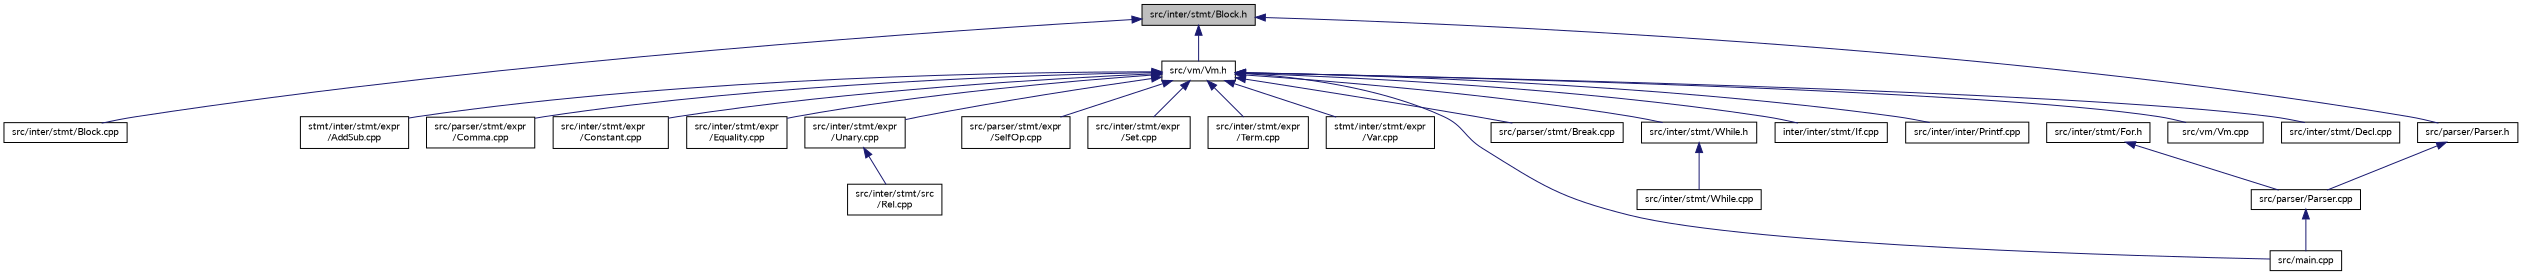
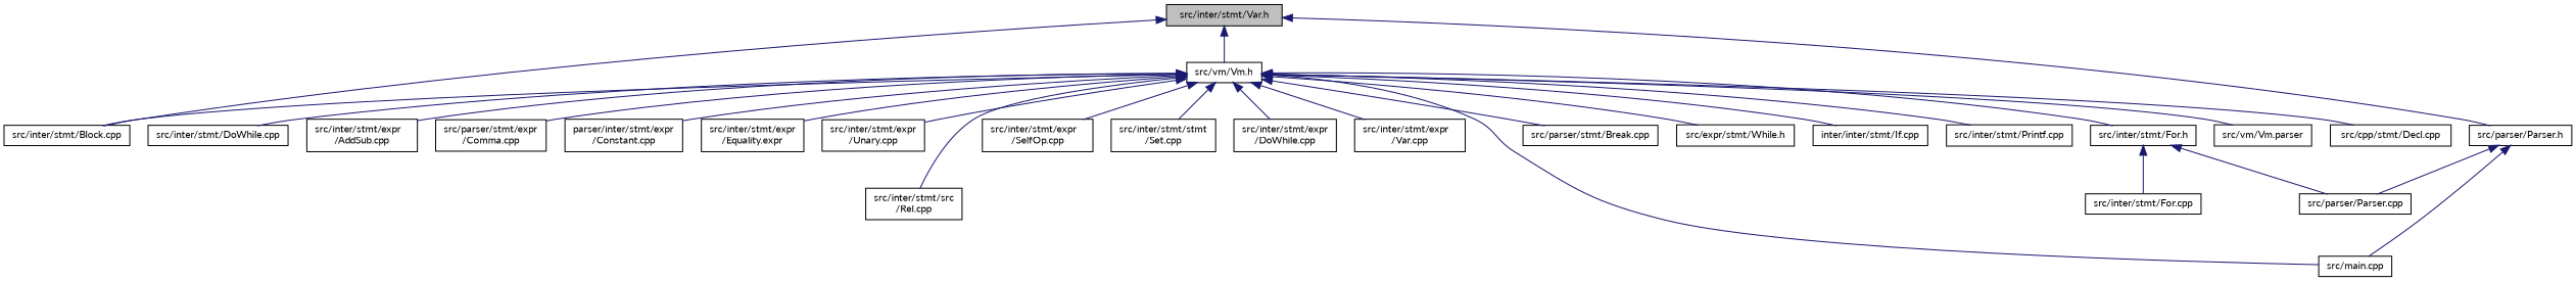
  digraph {
    fontname=Lato
    node [color=black fillcolor=white fontname=Lato fontsize=10 shape=record style=filled]
    edge [color=midnightblue dir=back fontname=Lato fontsize=10 labelfontname=Helvetica labelfontsize=10 style=solid]
-   n1 [fillcolor=grey75 fontcolor=black height=0.2 label="src/inter/stmt/Block.h" width=0.4]
+   n1 [fillcolor=grey75 fontcolor=black height=0.2 label="src/inter/stmt/Var.h" width=0.4]
    n2 [height=0.2 label="src/inter/stmt/Block.cpp" width=0.4]
    n3 [height=0.2 label="src/vm/Vm.h" width=0.4]
    n4 [height=0.2 label="src/parser/Parser.h" width=0.4]
    n5 [height=0.2 label="src/parser/stmt/Break.cpp" width=0.4]
-   n6 [height=0.2 label="src/inter/stmt/Decl.cpp" width=0.4]
-   n8 [height=0.2 label="stmt/inter/stmt/expr\l/AddSub.cpp" width=0.4]
+   n6 [height=0.2 label="src/cpp/stmt/Decl.cpp" width=0.4]
+   n7 [height=0.2 label="src/inter/stmt/DoWhile.cpp" width=0.4]
+   n8 [height=0.2 label="src/inter/stmt/expr\l/AddSub.cpp" width=0.4]
    n9 [height=0.2 label="src/parser/stmt/expr\l/Comma.cpp" width=0.4]
-   n10 [height=0.2 label="src/inter/stmt/expr\l/Constant.cpp" width=0.4]
-   n11 [height=0.2 label="src/inter/stmt/expr\l/Equality.cpp" width=0.4]
+   n10 [height=0.2 label="parser/inter/stmt/expr\l/Constant.cpp" width=0.4]
+   n11 [height=0.2 label="src/inter/stmt/expr\l/Equality.expr" width=0.4]
    n12 [height=0.2 label="src/inter/stmt/src\l/Rel.cpp" width=0.4]
-   n13 [height=0.2 label="src/parser/stmt/expr\l/SelfOp.cpp" width=0.4]
-   n14 [height=0.2 label="src/inter/stmt/expr\l/Set.cpp" width=0.4]
-   n15 [height=0.2 label="src/inter/stmt/expr\l/Term.cpp" width=0.4]
+   n13 [height=0.2 label="src/inter/stmt/expr\l/SelfOp.cpp" width=0.4]
+   n14 [height=0.2 label="src/inter/stmt/stmt\l/Set.cpp" width=0.4]
+   n15 [height=0.2 label="src/inter/stmt/expr\l/DoWhile.cpp" width=0.4]
    n16 [height=0.2 label="src/inter/stmt/expr\l/Unary.cpp" width=0.4]
-   n17 [height=0.2 label="stmt/inter/stmt/expr\l/Var.cpp" width=0.4]
+   n17 [height=0.2 label="src/inter/stmt/expr\l/Var.cpp" width=0.4]
    n18 [height=0.2 label="src/inter/stmt/For.h" width=0.4]
    n19 [height=0.2 label="inter/inter/stmt/If.cpp" width=0.4]
-   n20 [height=0.2 label="src/inter/inter/Printf.cpp" width=0.4]
-   n21 [height=0.2 label="src/inter/stmt/While.h" width=0.4]
+   n20 [height=0.2 label="src/inter/stmt/Printf.cpp" width=0.4]
+   n21 [height=0.2 label="src/expr/stmt/While.h" width=0.4]
    n22 [height=0.2 label="src/main.cpp" width=0.4]
-   n23 [height=0.2 label="src/vm/Vm.cpp" width=0.4]
+   n23 [height=0.2 label="src/vm/Vm.parser" width=0.4]
    n24 [height=0.2 label="src/parser/Parser.cpp" width=0.4]
-   n26 [height=0.2 label="src/inter/stmt/While.cpp" width=0.4]
+   n25 [height=0.2 label="src/inter/stmt/For.cpp" width=0.4]
    n1 -> n2
    n1 -> n3
    n1 -> n4
+   n3 -> n2
    n3 -> n5
    n3 -> n6
+   n3 -> n7
    n3 -> n8
    n3 -> n9
    n3 -> n10
    n3 -> n11
-   n16 -> n12
+   n3 -> n12
    n3 -> n13
    n3 -> n14
    n3 -> n15
    n3 -> n16
    n3 -> n17
+   n3 -> n18
    n3 -> n19
    n3 -> n20
    n3 -> n21
    n3 -> n22
    n3 -> n23
-   n24 -> n22
+   n4 -> n22
    n4 -> n24
    n18 -> n24
-   n21 -> n26
+   n18 -> n25
  }
